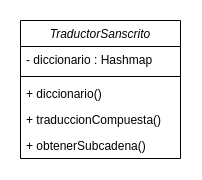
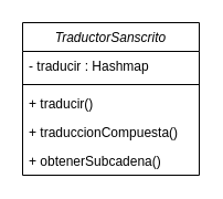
  <mxCell id="0" />
  <mxCell id="1" parent="0" />
  <mxCell id="2" value="TraductorSanscrito" style="swimlane;fontStyle=2;align=center;verticalAlign=top;childLayout=stackLayout;horizontal=1;startSize=26;horizontalStack=0;resizeParent=1;resizeLast=0;collapsible=1;marginBottom=0;rounded=0;shadow=0;strokeWidth=1;" parent="1" vertex="1"><mxGeometry x="20" y="20" width="160" height="138" as="geometry"><mxRectangle x="230" y="140" width="160" height="26" as="alternateBounds" /></mxGeometry></mxCell>
- <mxCell id="3" value="- diccionario : Hashmap" style="text;align=left;verticalAlign=top;spacingLeft=4;spacingRight=4;overflow=hidden;rotatable=0;points=[[0,0.5],[1,0.5]];portConstraint=eastwest;" parent="2" vertex="1"><mxGeometry y="26" width="160" height="26" as="geometry" /></mxCell>
+ <mxCell id="3" value="- traducir : Hashmap" style="text;align=left;verticalAlign=top;spacingLeft=4;spacingRight=4;overflow=hidden;rotatable=0;points=[[0,0.5],[1,0.5]];portConstraint=eastwest;" parent="2" vertex="1"><mxGeometry y="26" width="160" height="26" as="geometry" /></mxCell>
  <mxCell id="4" value="" style="line;html=1;strokeWidth=1;align=left;verticalAlign=middle;spacingTop=-1;spacingLeft=3;spacingRight=3;rotatable=0;labelPosition=right;points=[];portConstraint=eastwest;" parent="2" vertex="1"><mxGeometry y="52" width="160" height="8" as="geometry" /></mxCell>
- <mxCell id="5" value="+ diccionario()" style="text;align=left;verticalAlign=top;spacingLeft=4;spacingRight=4;overflow=hidden;rotatable=0;points=[[0,0.5],[1,0.5]];portConstraint=eastwest;rounded=0;shadow=0;html=0;" parent="2" vertex="1"><mxGeometry y="60" width="160" height="26" as="geometry" /></mxCell>
+ <mxCell id="5" value="+ traducir()" style="text;align=left;verticalAlign=top;spacingLeft=4;spacingRight=4;overflow=hidden;rotatable=0;points=[[0,0.5],[1,0.5]];portConstraint=eastwest;rounded=0;shadow=0;html=0;" parent="2" vertex="1"><mxGeometry y="60" width="160" height="26" as="geometry" /></mxCell>
  <mxCell id="6" value="+ traduccionCompuesta()" style="text;align=left;verticalAlign=top;spacingLeft=4;spacingRight=4;overflow=hidden;rotatable=0;points=[[0,0.5],[1,0.5]];portConstraint=eastwest;" parent="2" vertex="1"><mxGeometry y="86" width="160" height="26" as="geometry" /></mxCell>
  <mxCell id="7" value="+ obtenerSubcadena()" style="text;align=left;verticalAlign=top;spacingLeft=4;spacingRight=4;overflow=hidden;rotatable=0;points=[[0,0.5],[1,0.5]];portConstraint=eastwest;" vertex="1" parent="2"><mxGeometry y="112" width="160" height="26" as="geometry" /></mxCell>
